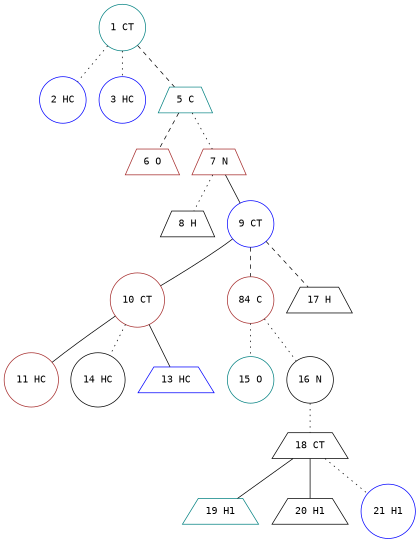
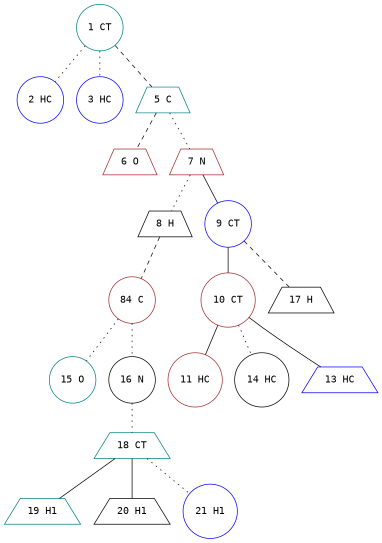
  graph {
    fontname="DejaVu Sans Mono"
    node [color=black fontname="DejaVu Sans Mono" shape=circle]
    edge [fontname="DejaVu Sans Mono" style=dotted]
    "1 CT" [color=teal]
    "2 HC" [color=blue]
    "3 HC" [color=blue]
    "5 C" [color=teal shape=trapezium]
    "6 O" [color=brown shape=trapezium]
    "7 N" [color=brown shape=trapezium]
    "8 H" [shape=trapezium]
    "9 CT" [color=blue]
    "10 CT" [color=brown]
    n10 [color=brown label="84 C"]
    "17 H" [shape=trapezium]
    "11 HC" [color=brown]
    n13 [label="14 HC"]
    "13 HC" [color=blue shape=trapezium]
    "15 O" [color=teal]
    "16 N"
-   "18 CT" [shape=trapezium]
+   "18 CT" [color=teal shape=trapezium]
    "19 H1" [color=teal shape=trapezium]
    "20 H1" [shape=trapezium]
    "21 H1" [color=blue]
    "1 CT" -- "2 HC"
    "1 CT" -- "3 HC"
    "1 CT" -- "5 C" [style=dashed]
    "5 C" -- "6 O" [style=dashed]
    "5 C" -- "7 N"
    "7 N" -- "8 H"
    "7 N" -- "9 CT" [style=solid]
    "9 CT" -- "10 CT" [style=solid]
-   "9 CT" -- n10 [style=dashed]
+   "8 H" -- n10 [style=dashed]
    "9 CT" -- "17 H" [style=dashed]
    "10 CT" -- "11 HC" [style=solid]
    "10 CT" -- n13
    "10 CT" -- "13 HC" [style=solid]
    n10 -- "15 O"
    n10 -- "16 N"
    "16 N" -- "18 CT"
    "18 CT" -- "19 H1" [style=solid]
    "18 CT" -- "20 H1" [style=solid]
    "18 CT" -- "21 H1"
  }
